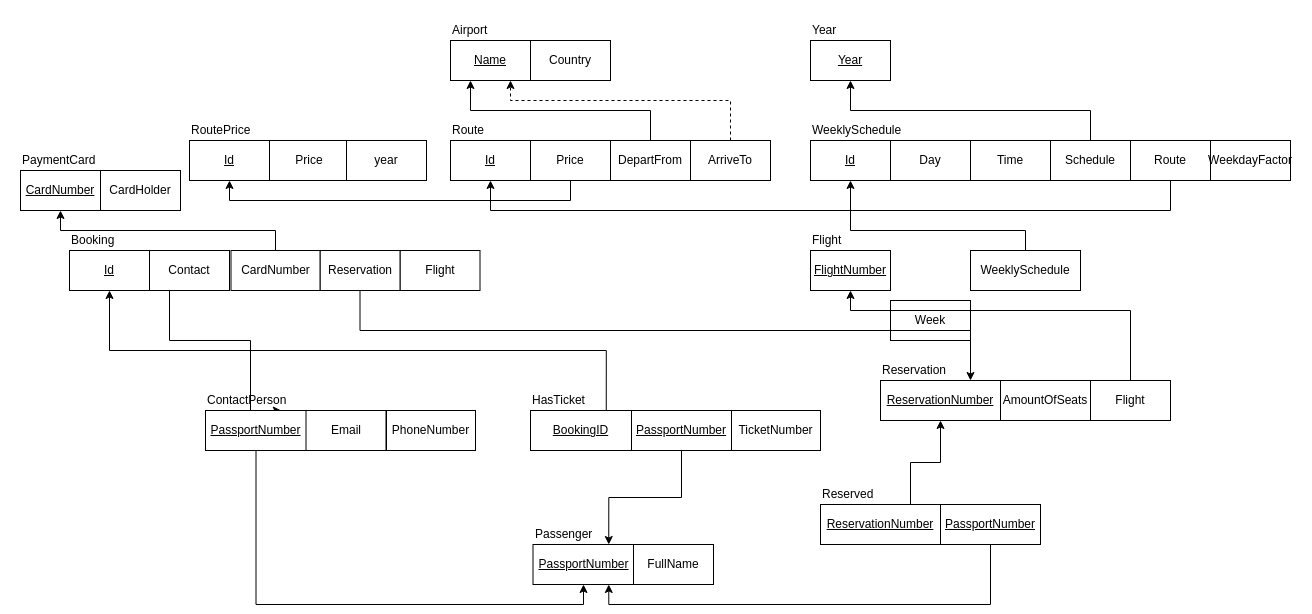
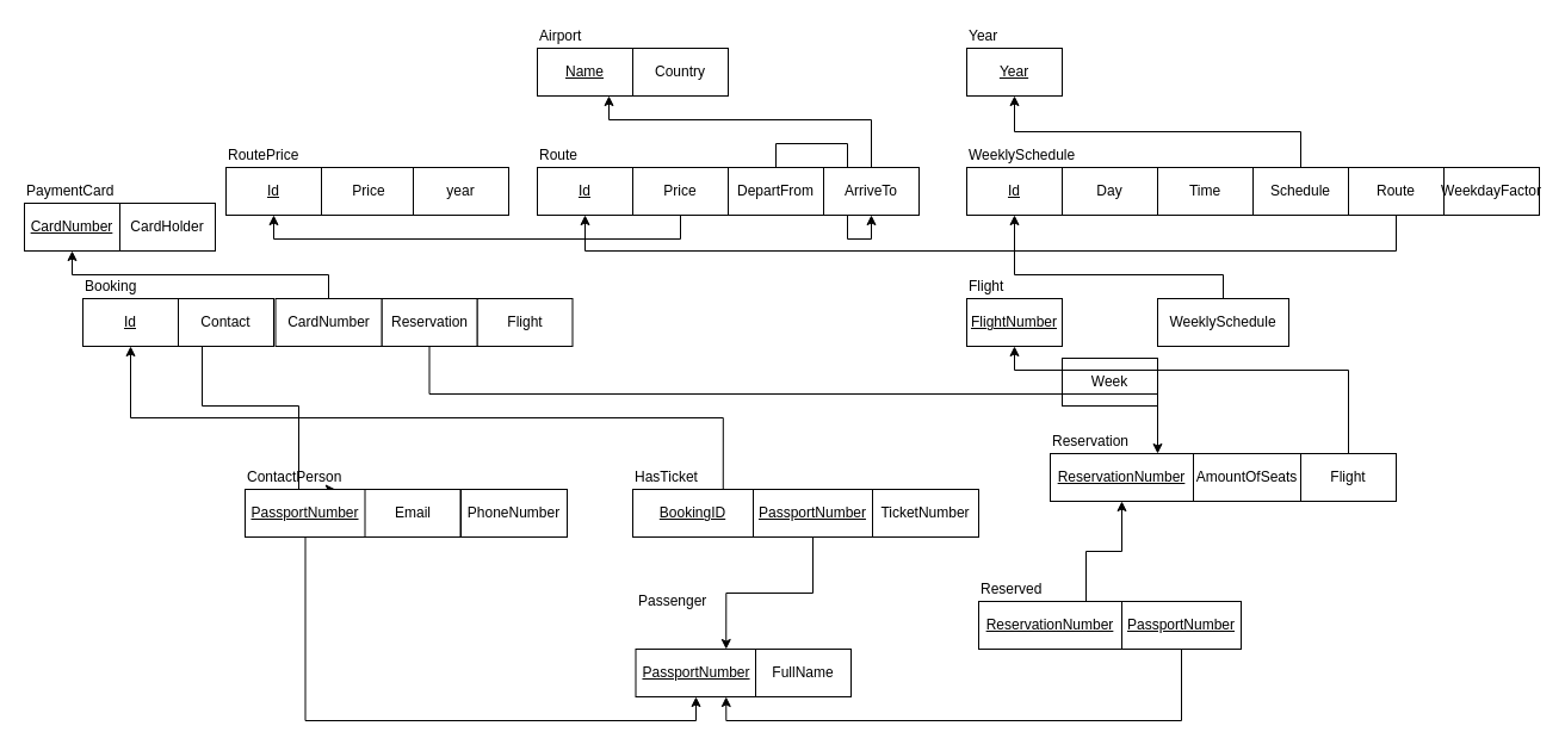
  <mxCell id="0" />
  <mxCell id="1" parent="0" />
  <mxCell id="2" value="&lt;u&gt;Name&lt;/u&gt;" style="rounded=0;whiteSpace=wrap;html=1;" parent="1" vertex="1"><mxGeometry x="450" y="40" width="80" height="40" as="geometry" /></mxCell>
  <mxCell id="3" value="Country" style="rounded=0;whiteSpace=wrap;html=1;cloneable=1;" parent="1" vertex="1"><mxGeometry x="530" y="40" width="80" height="40" as="geometry" /></mxCell>
  <mxCell id="4" value="Airport" style="text;html=1;resizable=0;points=[];autosize=1;align=left;verticalAlign=top;spacingTop=-4;" parent="1" vertex="1"><mxGeometry x="450" y="20" width="50" height="20" as="geometry" /></mxCell>
  <mxCell id="5" value="&lt;u&gt;Id&lt;/u&gt;" style="rounded=0;whiteSpace=wrap;html=1;" parent="1" vertex="1"><mxGeometry x="450" y="140" width="80" height="40" as="geometry" /></mxCell>
  <mxCell id="6" style="edgeStyle=orthogonalEdgeStyle;rounded=0;orthogonalLoop=1;jettySize=auto;html=1;exitX=0.5;exitY=1;exitDx=0;exitDy=0;entryX=0.5;entryY=1;entryDx=0;entryDy=0;" parent="1" source="7" target="13" edge="1"><mxGeometry relative="1" as="geometry" /></mxCell>
  <mxCell id="7" value="Price" style="rounded=0;whiteSpace=wrap;html=1;cloneable=1;" parent="1" vertex="1"><mxGeometry x="530" y="140" width="80" height="40" as="geometry" /></mxCell>
  <mxCell id="8" value="Route" style="text;html=1;resizable=0;points=[];autosize=1;align=left;verticalAlign=top;spacingTop=-4;" parent="1" vertex="1"><mxGeometry x="450" y="120" width="50" height="20" as="geometry" /></mxCell>
- <mxCell id="9" style="edgeStyle=orthogonalEdgeStyle;rounded=0;orthogonalLoop=1;jettySize=auto;html=1;exitX=0.5;exitY=0;exitDx=0;exitDy=0;entryX=0.25;entryY=1;entryDx=0;entryDy=0;" parent="1" source="10" target="2" edge="1"><mxGeometry relative="1" as="geometry" /></mxCell>
+ <mxCell id="9" style="edgeStyle=orthogonalEdgeStyle;rounded=0;orthogonalLoop=1;jettySize=auto;html=1;exitX=0.5;exitY=0;exitDx=0;exitDy=0;" parent="1" source="10" target="12" edge="1"><mxGeometry relative="1" as="geometry" /></mxCell>
  <mxCell id="10" value="DepartFrom" style="rounded=0;whiteSpace=wrap;html=1;cloneable=1;" parent="1" vertex="1"><mxGeometry x="610" y="140" width="80" height="40" as="geometry" /></mxCell>
- <mxCell id="11" style="edgeStyle=orthogonalEdgeStyle;rounded=0;orthogonalLoop=1;jettySize=auto;html=1;exitX=0.5;exitY=0;exitDx=0;exitDy=0;entryX=0.75;entryY=1;entryDx=0;entryDy=0;dashed=1;" parent="1" source="12" target="2" edge="1"><mxGeometry relative="1" as="geometry"><Array as="points"><mxPoint x="730" y="100" /><mxPoint x="510" y="100" /></Array></mxGeometry></mxCell>
+ <mxCell id="11" style="edgeStyle=orthogonalEdgeStyle;rounded=0;orthogonalLoop=1;jettySize=auto;html=1;exitX=0.5;exitY=0;exitDx=0;exitDy=0;entryX=0.75;entryY=1;entryDx=0;entryDy=0;" parent="1" source="12" target="2" edge="1"><mxGeometry relative="1" as="geometry"><Array as="points"><mxPoint x="730" y="100" /><mxPoint x="510" y="100" /></Array></mxGeometry></mxCell>
  <mxCell id="12" value="ArriveTo" style="rounded=0;whiteSpace=wrap;html=1;cloneable=1;" parent="1" vertex="1"><mxGeometry x="690" y="140" width="80" height="40" as="geometry" /></mxCell>
  <mxCell id="13" value="&lt;u&gt;Id&lt;/u&gt;" style="rounded=0;whiteSpace=wrap;html=1;" parent="1" vertex="1"><mxGeometry x="189" y="140" width="80" height="40" as="geometry" /></mxCell>
  <mxCell id="14" value="Price" style="rounded=0;whiteSpace=wrap;html=1;cloneable=1;" parent="1" vertex="1"><mxGeometry x="269" y="140" width="80" height="40" as="geometry" /></mxCell>
  <mxCell id="15" value="RoutePrice" style="text;html=1;resizable=0;points=[];autosize=1;align=left;verticalAlign=top;spacingTop=-4;" parent="1" vertex="1"><mxGeometry x="189" y="120" width="80" height="20" as="geometry" /></mxCell>
  <mxCell id="16" value="&lt;u&gt;Id&lt;/u&gt;" style="rounded=0;whiteSpace=wrap;html=1;" parent="1" vertex="1"><mxGeometry x="810" y="140" width="80" height="40" as="geometry" /></mxCell>
  <mxCell id="17" value="Day" style="rounded=0;whiteSpace=wrap;html=1;cloneable=1;" parent="1" vertex="1"><mxGeometry x="890" y="140" width="80" height="40" as="geometry" /></mxCell>
  <mxCell id="18" value="WeeklySchedule" style="text;html=1;resizable=0;points=[];autosize=1;align=left;verticalAlign=top;spacingTop=-4;" parent="1" vertex="1"><mxGeometry x="810" y="120" width="100" height="20" as="geometry" /></mxCell>
  <mxCell id="19" value="Time" style="rounded=0;whiteSpace=wrap;html=1;cloneable=1;" parent="1" vertex="1"><mxGeometry x="970" y="140" width="80" height="40" as="geometry" /></mxCell>
  <mxCell id="20" style="edgeStyle=orthogonalEdgeStyle;rounded=0;orthogonalLoop=1;jettySize=auto;html=1;exitX=0.5;exitY=0;exitDx=0;exitDy=0;entryX=0.5;entryY=1;entryDx=0;entryDy=0;" parent="1" source="21" target="29" edge="1"><mxGeometry relative="1" as="geometry" /></mxCell>
  <mxCell id="21" value="Schedule" style="rounded=0;whiteSpace=wrap;html=1;cloneable=1;" parent="1" vertex="1"><mxGeometry x="1050" y="140" width="80" height="40" as="geometry" /></mxCell>
  <mxCell id="22" style="edgeStyle=orthogonalEdgeStyle;rounded=0;orthogonalLoop=1;jettySize=auto;html=1;exitX=0.5;exitY=1;exitDx=0;exitDy=0;entryX=0.5;entryY=1;entryDx=0;entryDy=0;" parent="1" source="23" target="5" edge="1"><mxGeometry relative="1" as="geometry"><Array as="points"><mxPoint x="1170" y="210" /><mxPoint x="490" y="210" /></Array></mxGeometry></mxCell>
  <mxCell id="23" value="Route" style="rounded=0;whiteSpace=wrap;html=1;cloneable=1;" parent="1" vertex="1"><mxGeometry x="1130" y="140" width="80" height="40" as="geometry" /></mxCell>
  <mxCell id="24" value="&lt;u&gt;FlightNumber&lt;/u&gt;" style="rounded=0;whiteSpace=wrap;html=1;" parent="1" vertex="1"><mxGeometry x="810" y="250" width="80" height="40" as="geometry" /></mxCell>
  <mxCell id="25" value="Week" style="rounded=0;whiteSpace=wrap;html=1;cloneable=1;" parent="1" vertex="1"><mxGeometry x="890" y="300" width="80" height="40" as="geometry" /></mxCell>
  <mxCell id="26" value="Flight" style="text;html=1;resizable=0;points=[];autosize=1;align=left;verticalAlign=top;spacingTop=-4;" parent="1" vertex="1"><mxGeometry x="810" y="230" width="50" height="20" as="geometry" /></mxCell>
  <mxCell id="27" style="edgeStyle=orthogonalEdgeStyle;rounded=0;orthogonalLoop=1;jettySize=auto;html=1;exitX=0.5;exitY=0;exitDx=0;exitDy=0;" parent="1" source="28" target="16" edge="1"><mxGeometry relative="1" as="geometry"><Array as="points"><mxPoint x="1025" y="230" /><mxPoint x="850" y="230" /></Array></mxGeometry></mxCell>
  <mxCell id="28" value="WeeklySchedule" style="rounded=0;whiteSpace=wrap;html=1;cloneable=1;" parent="1" vertex="1"><mxGeometry x="970" y="250" width="110" height="40" as="geometry" /></mxCell>
  <mxCell id="29" value="&lt;u&gt;Year&lt;/u&gt;" style="rounded=0;whiteSpace=wrap;html=1;" parent="1" vertex="1"><mxGeometry x="810" y="40" width="80" height="40" as="geometry" /></mxCell>
  <mxCell id="30" value="Year" style="text;html=1;resizable=0;points=[];autosize=1;align=left;verticalAlign=top;spacingTop=-4;" parent="1" vertex="1"><mxGeometry x="810" y="20" width="40" height="20" as="geometry" /></mxCell>
  <mxCell id="31" value="&lt;u&gt;ReservationNumber&lt;/u&gt;" style="rounded=0;whiteSpace=wrap;html=1;" parent="1" vertex="1"><mxGeometry x="880" y="380" width="120" height="40" as="geometry" /></mxCell>
  <mxCell id="32" value="AmountOfSeats" style="rounded=0;whiteSpace=wrap;html=1;cloneable=1;" parent="1" vertex="1"><mxGeometry x="1000" y="380" width="90" height="40" as="geometry" /></mxCell>
  <mxCell id="33" value="Reservation" style="text;html=1;resizable=0;points=[];autosize=1;align=left;verticalAlign=top;spacingTop=-4;" parent="1" vertex="1"><mxGeometry x="880" y="360" width="80" height="20" as="geometry" /></mxCell>
  <mxCell id="34" style="edgeStyle=orthogonalEdgeStyle;rounded=0;orthogonalLoop=1;jettySize=auto;html=1;exitX=0.5;exitY=0;exitDx=0;exitDy=0;entryX=0.5;entryY=1;entryDx=0;entryDy=0;" parent="1" source="35" target="24" edge="1"><mxGeometry relative="1" as="geometry"><Array as="points"><mxPoint x="1130" y="310" /><mxPoint x="850" y="310" /></Array></mxGeometry></mxCell>
  <mxCell id="35" value="Flight" style="rounded=0;whiteSpace=wrap;html=1;cloneable=1;" parent="1" vertex="1"><mxGeometry x="1090" y="380" width="80" height="40" as="geometry" /></mxCell>
  <mxCell id="36" value="&lt;u&gt;Id&lt;/u&gt;" style="rounded=0;whiteSpace=wrap;html=1;" parent="1" vertex="1"><mxGeometry x="69" y="250" width="80" height="40" as="geometry" /></mxCell>
  <mxCell id="37" value="Flight" style="rounded=0;whiteSpace=wrap;html=1;cloneable=1;" parent="1" vertex="1"><mxGeometry x="399.5" y="250" width="80" height="40" as="geometry" /></mxCell>
  <mxCell id="38" value="Booking" style="text;html=1;resizable=0;points=[];autosize=1;align=left;verticalAlign=top;spacingTop=-4;" parent="1" vertex="1"><mxGeometry x="69" y="230" width="60" height="20" as="geometry" /></mxCell>
  <mxCell id="39" style="edgeStyle=orthogonalEdgeStyle;rounded=0;orthogonalLoop=1;jettySize=auto;html=1;exitX=0.5;exitY=1;exitDx=0;exitDy=0;entryX=0.75;entryY=0;entryDx=0;entryDy=0;" parent="1" source="40" target="31" edge="1"><mxGeometry relative="1" as="geometry"><Array as="points"><mxPoint x="360" y="330" /><mxPoint x="970" y="330" /></Array></mxGeometry></mxCell>
  <mxCell id="40" value="Reservation" style="rounded=0;whiteSpace=wrap;html=1;cloneable=1;" parent="1" vertex="1"><mxGeometry x="319.5" y="250" width="80" height="40" as="geometry" /></mxCell>
  <mxCell id="41" style="edgeStyle=orthogonalEdgeStyle;rounded=0;orthogonalLoop=1;jettySize=auto;html=1;exitX=0.25;exitY=1;exitDx=0;exitDy=0;entryX=0.75;entryY=0;entryDx=0;entryDy=0;" parent="1" source="42" target="50" edge="1"><mxGeometry relative="1" as="geometry"><Array as="points"><mxPoint x="169" y="340" /><mxPoint x="250" y="340" /></Array></mxGeometry></mxCell>
  <mxCell id="42" value="Contact" style="rounded=0;whiteSpace=wrap;html=1;cloneable=1;" parent="1" vertex="1"><mxGeometry x="149" y="250" width="80" height="40" as="geometry" /></mxCell>
  <mxCell id="43" style="edgeStyle=orthogonalEdgeStyle;rounded=0;orthogonalLoop=1;jettySize=auto;html=1;exitX=0.75;exitY=0;exitDx=0;exitDy=0;" parent="1" source="44" target="36" edge="1"><mxGeometry relative="1" as="geometry" /></mxCell>
  <mxCell id="44" value="&lt;u&gt;BookingID&lt;/u&gt;" style="rounded=0;whiteSpace=wrap;html=1;" parent="1" vertex="1"><mxGeometry x="530" y="410" width="101" height="40" as="geometry" /></mxCell>
  <mxCell id="45" style="edgeStyle=orthogonalEdgeStyle;rounded=0;orthogonalLoop=1;jettySize=auto;html=1;exitX=0.5;exitY=1;exitDx=0;exitDy=0;entryX=0.75;entryY=0;entryDx=0;entryDy=0;" parent="1" source="46" target="55" edge="1"><mxGeometry relative="1" as="geometry" /></mxCell>
  <mxCell id="46" value="&lt;u&gt;PassportNumber&lt;/u&gt;" style="rounded=0;whiteSpace=wrap;html=1;cloneable=1;" parent="1" vertex="1"><mxGeometry x="631" y="410" width="100" height="40" as="geometry" /></mxCell>
  <mxCell id="47" value="HasTicket" style="text;html=1;resizable=0;points=[];autosize=1;align=left;verticalAlign=top;spacingTop=-4;" parent="1" vertex="1"><mxGeometry x="530" y="390" width="70" height="20" as="geometry" /></mxCell>
  <mxCell id="48" value="TicketNumber" style="rounded=0;whiteSpace=wrap;html=1;cloneable=1;" parent="1" vertex="1"><mxGeometry x="731" y="410" width="89" height="40" as="geometry" /></mxCell>
  <mxCell id="49" style="edgeStyle=orthogonalEdgeStyle;rounded=0;orthogonalLoop=1;jettySize=auto;html=1;exitX=0.5;exitY=1;exitDx=0;exitDy=0;entryX=0.5;entryY=1;entryDx=0;entryDy=0;" parent="1" source="50" target="55" edge="1"><mxGeometry relative="1" as="geometry" /></mxCell>
  <mxCell id="50" value="&lt;u&gt;PassportNumber&lt;/u&gt;" style="rounded=0;whiteSpace=wrap;html=1;" parent="1" vertex="1"><mxGeometry x="205" y="410" width="101" height="40" as="geometry" /></mxCell>
  <mxCell id="51" value="Email" style="rounded=0;whiteSpace=wrap;html=1;cloneable=1;" parent="1" vertex="1"><mxGeometry x="305.5" y="410" width="80" height="40" as="geometry" /></mxCell>
  <mxCell id="52" value="ContactPerson" style="text;html=1;resizable=0;points=[];autosize=1;align=left;verticalAlign=top;spacingTop=-4;" parent="1" vertex="1"><mxGeometry x="205" y="390" width="100" height="20" as="geometry" /></mxCell>
  <mxCell id="53" value="PhoneNumber" style="rounded=0;whiteSpace=wrap;html=1;cloneable=1;" parent="1" vertex="1"><mxGeometry x="386" y="410" width="89" height="40" as="geometry" /></mxCell>
  <mxCell id="54" value="WeekdayFactor" style="rounded=0;whiteSpace=wrap;html=1;" parent="1" vertex="1"><mxGeometry x="1210" y="140" width="80" height="40" as="geometry" /></mxCell>
  <mxCell id="55" value="&lt;u&gt;PassportNumber&lt;/u&gt;" style="rounded=0;whiteSpace=wrap;html=1;" parent="1" vertex="1"><mxGeometry x="532.5" y="544" width="101" height="40" as="geometry" /></mxCell>
  <mxCell id="56" value="FullName" style="rounded=0;whiteSpace=wrap;html=1;cloneable=1;" parent="1" vertex="1"><mxGeometry x="633" y="544" width="80" height="40" as="geometry" /></mxCell>
- <mxCell id="57" value="Passenger" style="text;html=1;resizable=0;points=[];autosize=1;align=left;verticalAlign=top;spacingTop=-4;" parent="1" vertex="1"><mxGeometry x="532.5" y="524" width="70" height="20" as="geometry" /></mxCell>
+ <mxCell id="57" value="Passenger" style="text;html=1;resizable=0;points=[];autosize=1;align=left;verticalAlign=top;spacingTop=-4;" parent="1" vertex="1"><mxGeometry x="532.5" y="494" width="70" height="20" as="geometry" /></mxCell>
  <mxCell id="58" style="edgeStyle=orthogonalEdgeStyle;rounded=0;orthogonalLoop=1;jettySize=auto;html=1;exitX=0.5;exitY=0;exitDx=0;exitDy=0;entryX=0.5;entryY=1;entryDx=0;entryDy=0;" edge="1" parent="1" source="59" target="60"><mxGeometry relative="1" as="geometry"><mxPoint x="320" y="230" as="targetPoint" /></mxGeometry></mxCell>
  <mxCell id="59" value="CardNumber" style="rounded=0;whiteSpace=wrap;html=1;cloneable=1;" parent="1" vertex="1"><mxGeometry x="230.5" y="250" width="89" height="40" as="geometry" /></mxCell>
  <mxCell id="60" value="&lt;u&gt;CardNumber&lt;/u&gt;" style="rounded=0;whiteSpace=wrap;html=1;" vertex="1" parent="1"><mxGeometry x="20" y="170" width="80" height="40" as="geometry" /></mxCell>
  <mxCell id="61" value="PaymentCard" style="text;html=1;resizable=0;points=[];autosize=1;align=left;verticalAlign=top;spacingTop=-4;" vertex="1" parent="1"><mxGeometry x="20" y="150" width="90" height="20" as="geometry" /></mxCell>
  <mxCell id="62" value="CardHolder" style="rounded=0;whiteSpace=wrap;html=1;" vertex="1" parent="1"><mxGeometry x="100" y="170" width="80" height="40" as="geometry" /></mxCell>
  <mxCell id="63" style="edgeStyle=orthogonalEdgeStyle;rounded=0;orthogonalLoop=1;jettySize=auto;html=1;exitX=0.75;exitY=0;exitDx=0;exitDy=0;entryX=0.5;entryY=1;entryDx=0;entryDy=0;" edge="1" parent="1" source="64" target="31"><mxGeometry relative="1" as="geometry" /></mxCell>
  <mxCell id="64" value="&lt;u&gt;ReservationNumber&lt;/u&gt;" style="rounded=0;whiteSpace=wrap;html=1;" vertex="1" parent="1"><mxGeometry x="820" y="504" width="120" height="40" as="geometry" /></mxCell>
  <mxCell id="65" style="edgeStyle=orthogonalEdgeStyle;rounded=0;orthogonalLoop=1;jettySize=auto;html=1;exitX=0.5;exitY=1;exitDx=0;exitDy=0;entryX=0.75;entryY=1;entryDx=0;entryDy=0;" edge="1" parent="1" source="66" target="55"><mxGeometry relative="1" as="geometry" /></mxCell>
  <mxCell id="66" value="&lt;u&gt;PassportNumber&lt;/u&gt;" style="rounded=0;whiteSpace=wrap;html=1;cloneable=1;" vertex="1" parent="1"><mxGeometry x="940" y="504" width="100" height="40" as="geometry" /></mxCell>
  <mxCell id="67" value="Reserved" style="text;html=1;resizable=0;points=[];autosize=1;align=left;verticalAlign=top;spacingTop=-4;" vertex="1" parent="1"><mxGeometry x="820" y="484" width="70" height="20" as="geometry" /></mxCell>
  <mxCell id="68" value="year" style="rounded=0;whiteSpace=wrap;html=1;cloneable=1;" vertex="1" parent="1"><mxGeometry x="346" y="140" width="80" height="40" as="geometry" /></mxCell>
